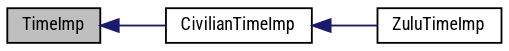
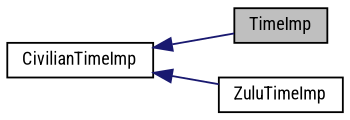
  digraph {
    fontname="Roboto Condensed"
    rankdir=LR
    node [color=black fillcolor=white fontname="Roboto Condensed" fontsize=10 shape=record style=filled]
    edge [color=midnightblue dir=back fontname="Roboto Condensed" fontsize=10 labelfontname=Helvetica labelfontsize=10 style=solid]
    n1 [fillcolor=grey75 fontcolor=black height=0.2 label=TimeImp width=0.4]
    n2 [height=0.2 label=CivilianTimeImp width=0.4]
    n3 [height=0.2 label=ZuluTimeImp width=0.4]
-   n1 -> n2
+   n2 -> n1
    n2 -> n3
  }
